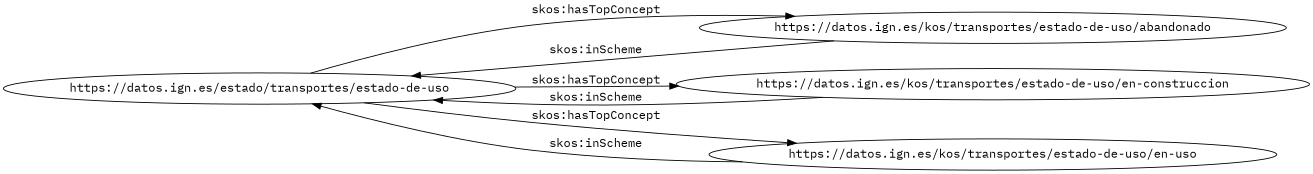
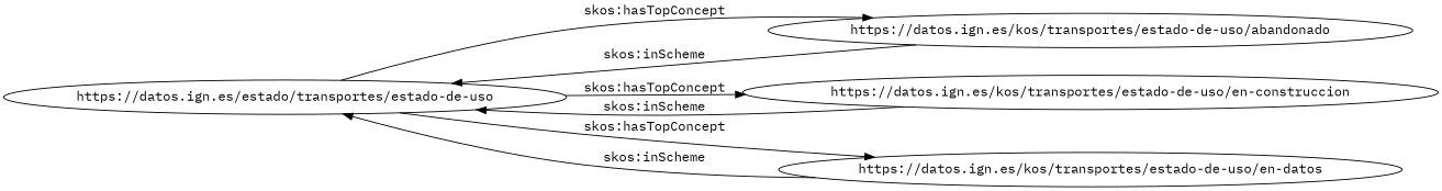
  digraph {
    fontname="IBM Plex Mono"
    rankdir=LR
    node [fontname="IBM Plex Mono"]
    edge [fontname="IBM Plex Mono"]
    n1 [label="https://datos.ign.es/estado/transportes/estado-de-uso"]
    "https://datos.ign.es/kos/transportes/estado-de-uso/abandonado"
    "https://datos.ign.es/kos/transportes/estado-de-uso/en-construccion"
-   "https://datos.ign.es/kos/transportes/estado-de-uso/en-uso"
+   "https://datos.ign.es/kos/transportes/estado-de-uso/en-uso" [label="https://datos.ign.es/kos/transportes/estado-de-uso/en-datos"]
    n1 -> "https://datos.ign.es/kos/transportes/estado-de-uso/abandonado" [label="skos:hasTopConcept"]
    n1 -> "https://datos.ign.es/kos/transportes/estado-de-uso/en-construccion" [label="skos:hasTopConcept"]
    n1 -> "https://datos.ign.es/kos/transportes/estado-de-uso/en-uso" [label="skos:hasTopConcept"]
    "https://datos.ign.es/kos/transportes/estado-de-uso/abandonado" -> n1 [label="skos:inScheme"]
    "https://datos.ign.es/kos/transportes/estado-de-uso/en-construccion" -> n1 [label="skos:inScheme"]
    "https://datos.ign.es/kos/transportes/estado-de-uso/en-uso" -> n1 [label="skos:inScheme"]
  }
